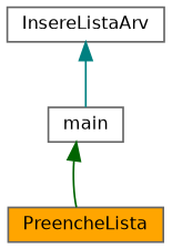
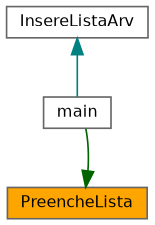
  digraph {
    rankdir=TB
    node [color=grey40 fillcolor=white fontname=Helvetica fontsize=10 shape=box style=filled]
    edge [dir=back fontname=Helvetica fontsize=10 labelfontname=Helvetica labelfontsize=10 style=solid]
    n1 [color=gray40 fontcolor=black height=0.2 label=InsereListaArv width=0.4]
    n2 [height=0.2 label=main width=0.4]
    n3 [fillcolor=orange height=0.2 label=PreencheLista width=0.4]
    n1 -> n2 [color=teal]
-   n2 -> n3 [color=darkgreen]
+   n3 -> n2 [color=darkgreen]
  }
